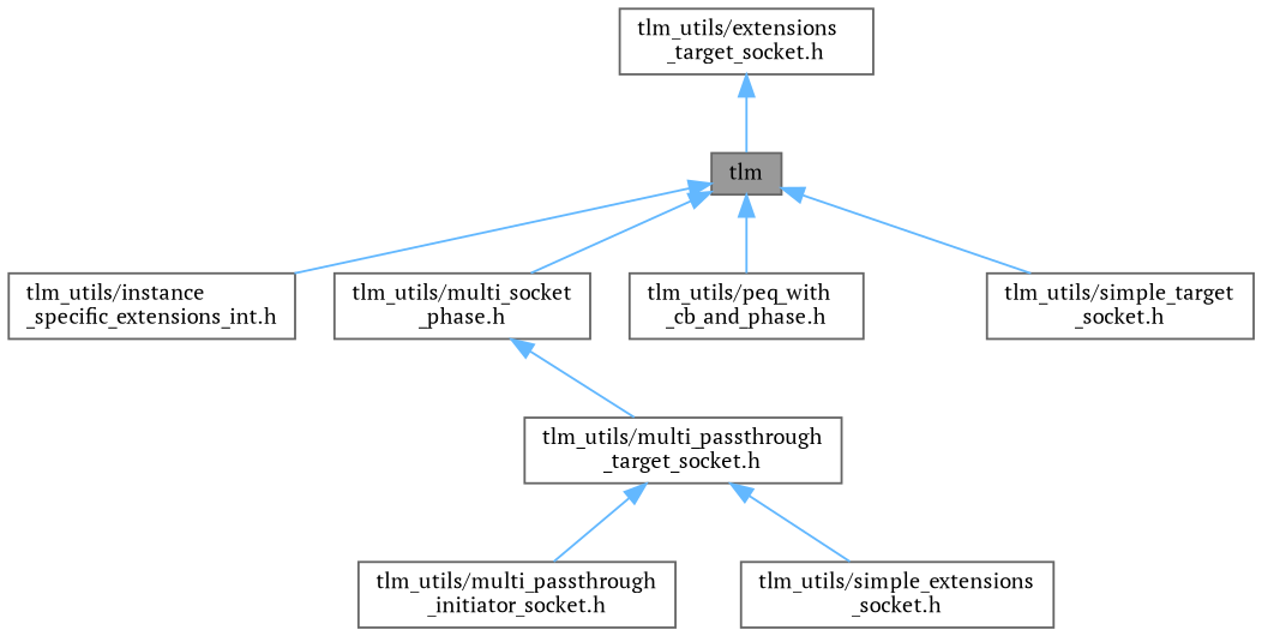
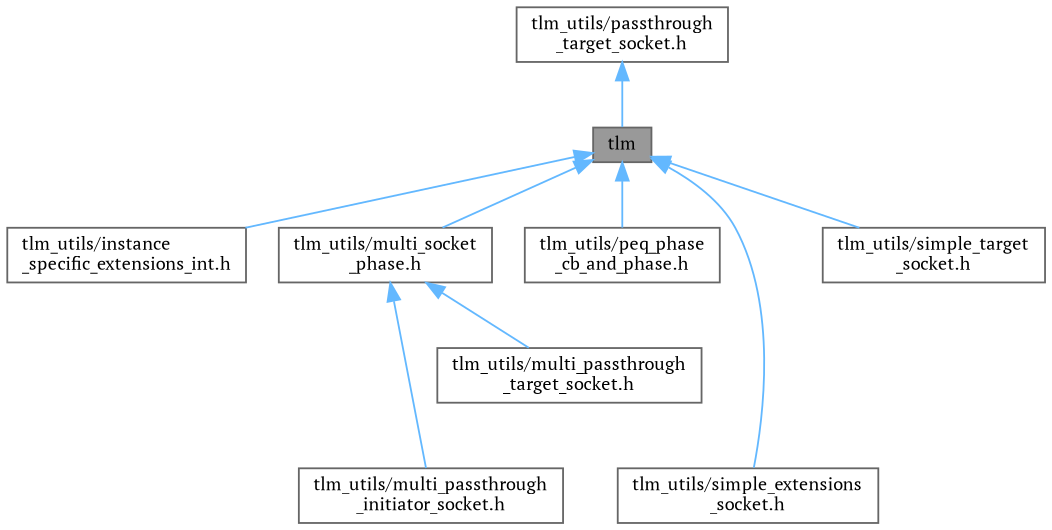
  digraph {
    fontname="PT Serif"
    node [color=grey40 fillcolor=white fontname="PT Serif" fontsize=10 shape=box style=filled]
    edge [color=steelblue1 dir=back fontname="PT Serif" fontsize=10 labelfontname=FreeSans labelfontsize=10 style=solid]
    n1 [color=gray40 fillcolor=grey60 fontcolor=black height=0.2 label=tlm width=0.4]
    n2 [height=0.2 label="tlm_utils/instance\l_specific_extensions_int.h" width=0.4]
    n3 [height=0.2 label="tlm_utils/multi_socket\l_phase.h" width=0.4]
-   n4 [height=0.2 label="tlm_utils/peq_with\l_cb_and_phase.h" width=0.4]
+   n4 [height=0.2 label="tlm_utils/peq_phase\l_cb_and_phase.h" width=0.4]
    n5 [height=0.2 label="tlm_utils/simple_extensions\l_socket.h" width=0.4]
    n6 [height=0.2 label="tlm_utils/simple_target\l_socket.h" width=0.4]
    n7 [height=0.2 label="tlm_utils/multi_passthrough\l_initiator_socket.h" width=0.4]
    n8 [height=0.2 label="tlm_utils/multi_passthrough\l_target_socket.h" width=0.4]
-   n9 [height=0.2 label="tlm_utils/extensions\l_target_socket.h" width=0.4]
+   n9 [height=0.2 label="tlm_utils/passthrough\l_target_socket.h" width=0.4]
    n1 -> n2
    n1 -> n3
    n1 -> n4
-   n8 -> n5
+   n1 -> n5
    n1 -> n6
-   n8 -> n7
+   n3 -> n7
    n3 -> n8
    n9 -> n1
  }
